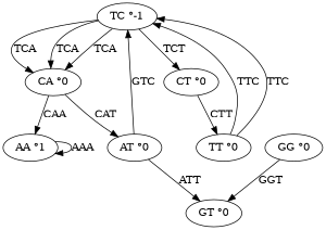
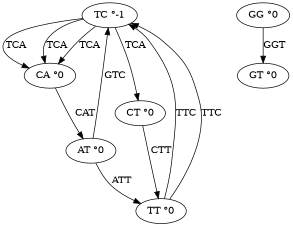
  digraph {
    n1 [label="TC °-1"]
    n2 [label="CA °0"]
    n3 [label="CT °0"]
    n4 [label="AT °0"]
-   n5 [label="AA °1"]
    n6 [label="TT °0"]
    n7 [label="GG °0"]
    n8 [label="GT °0"]
    n1 -> n2 [label=TCA]
    n1 -> n2 [label=TCA]
    n1 -> n2 [label=TCA]
-   n1 -> n3 [label=TCT]
+   n1 -> n3 [label=TCA]
    n2 -> n4 [label=CAT]
-   n2 -> n5 [label=CAA]
    n3 -> n6 [label=CTT]
    n4 -> n1 [label=GTC]
-   n4 -> n8 [label=ATT]
-   n5 -> n5 [label=AAA]
+   n4 -> n6 [label=ATT]
    n6 -> n1 [label=TTC]
    n6 -> n1 [label=TTC]
    n7 -> n8 [label=GGT]
  }
